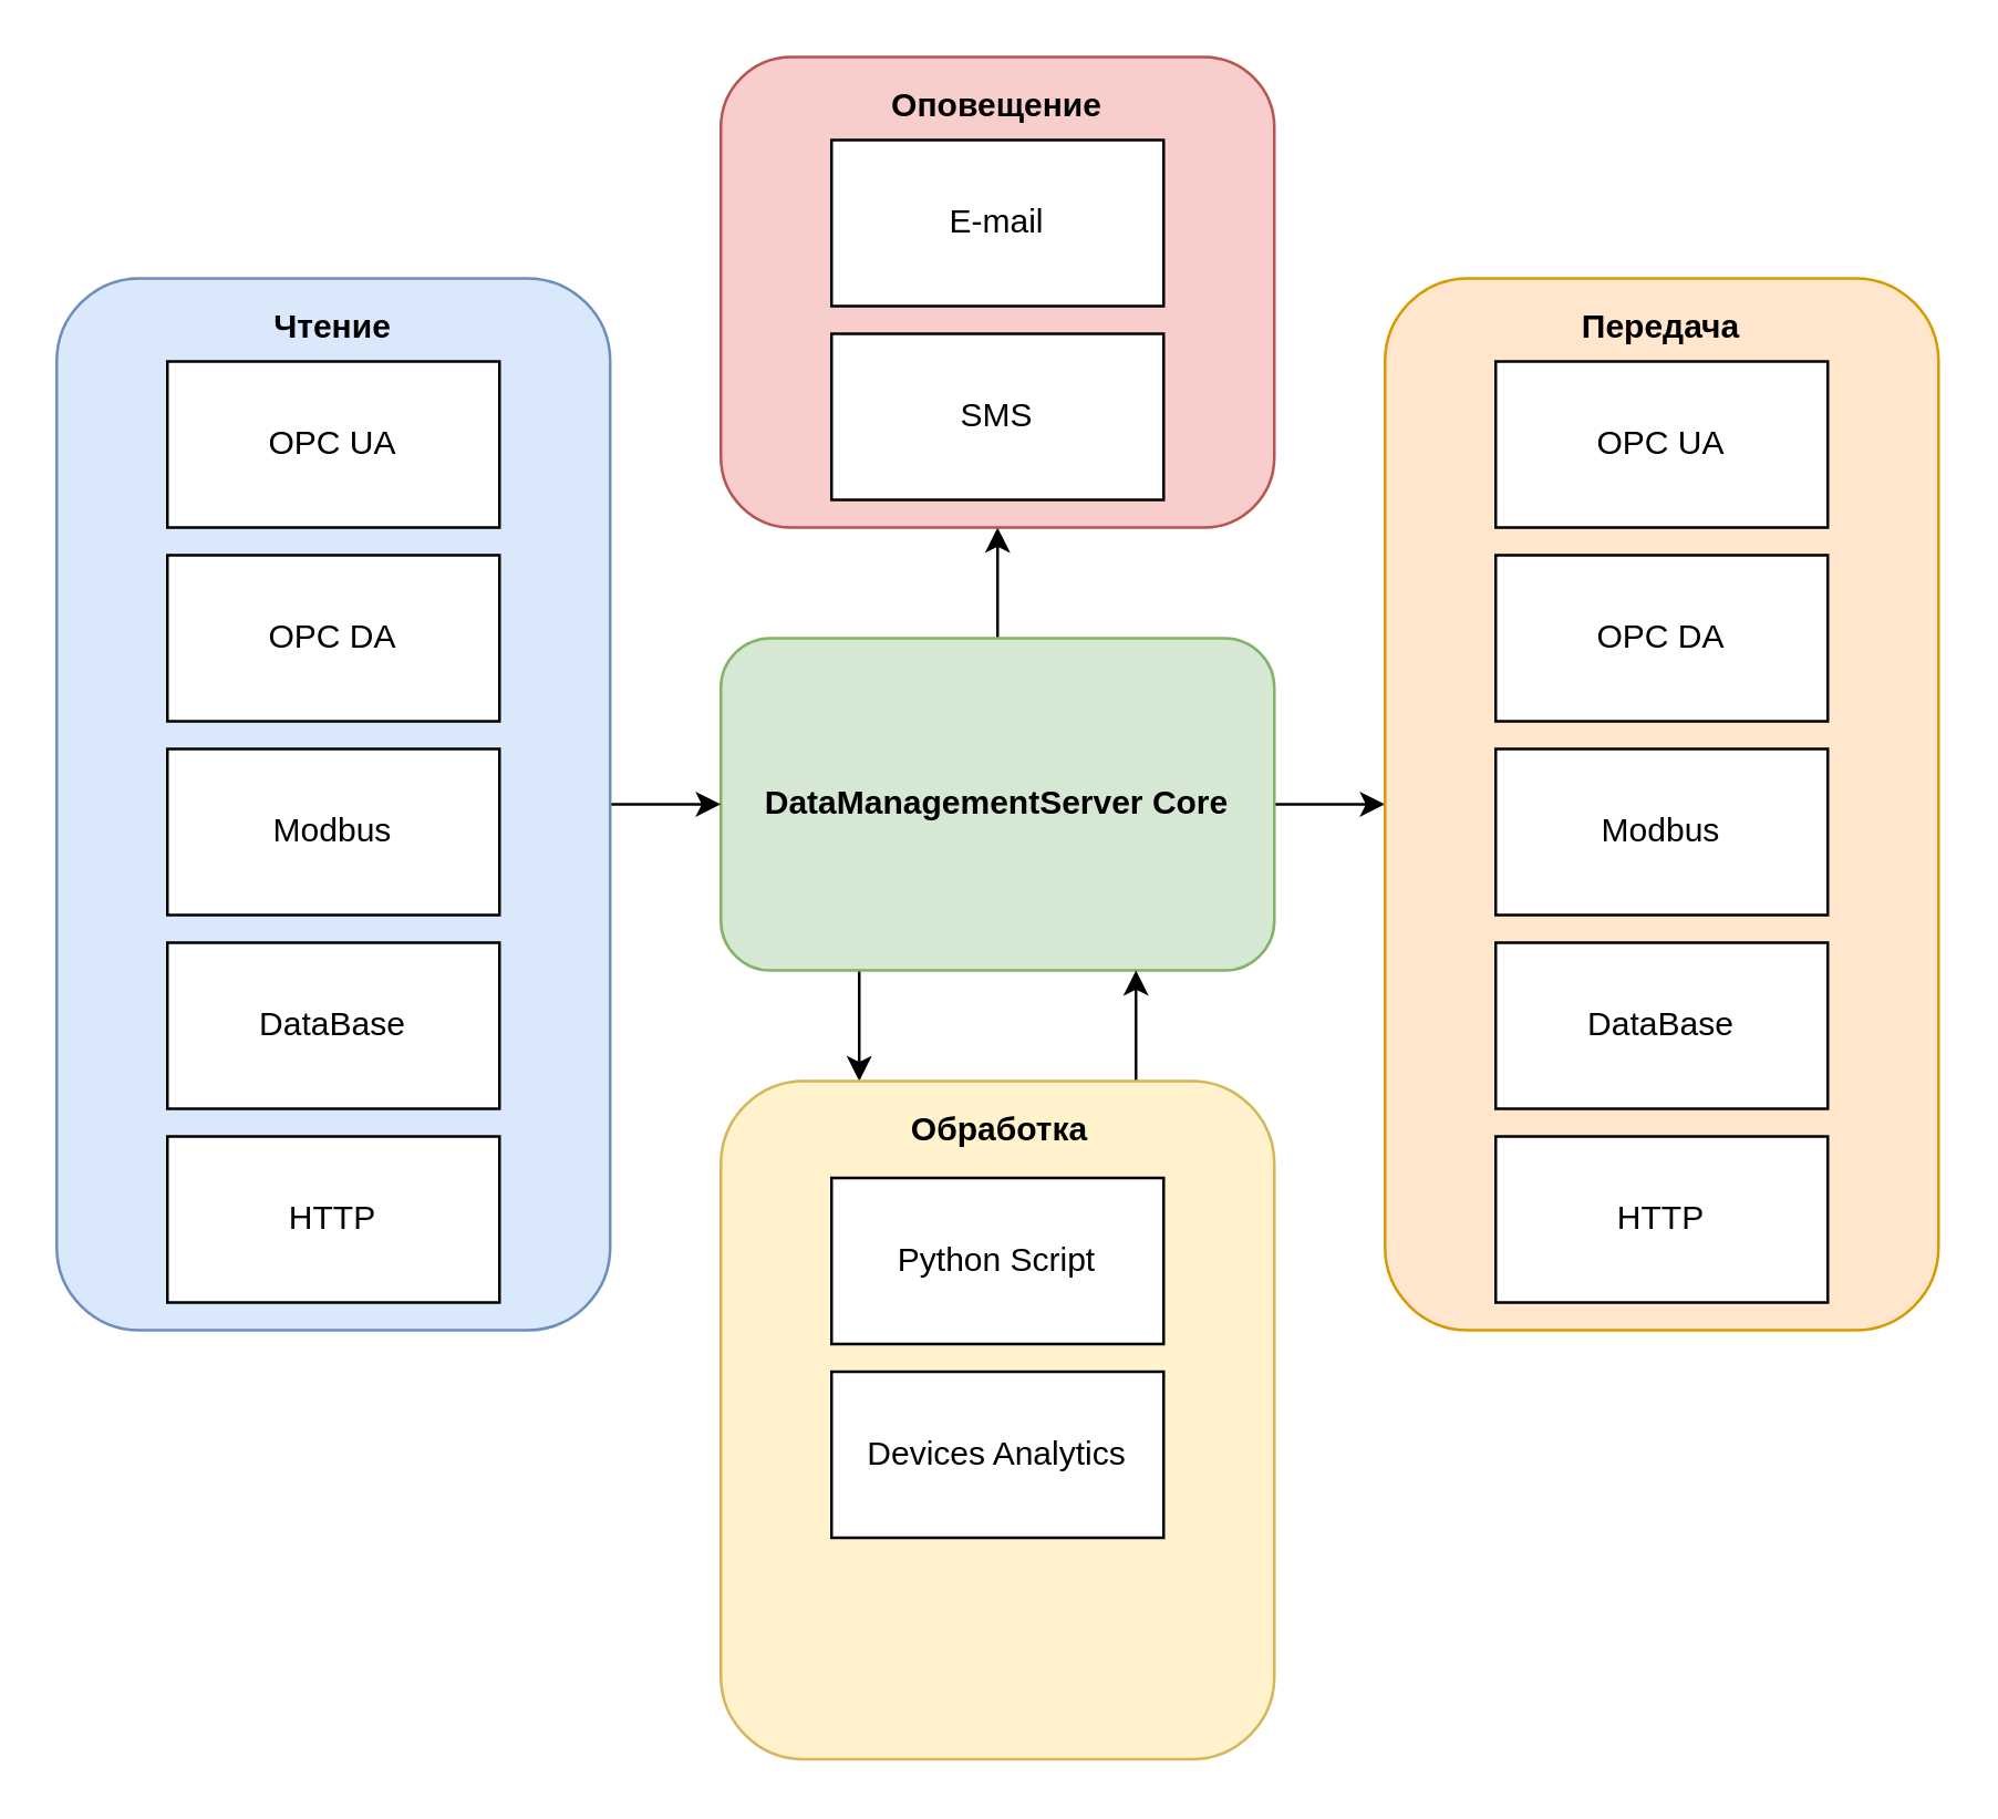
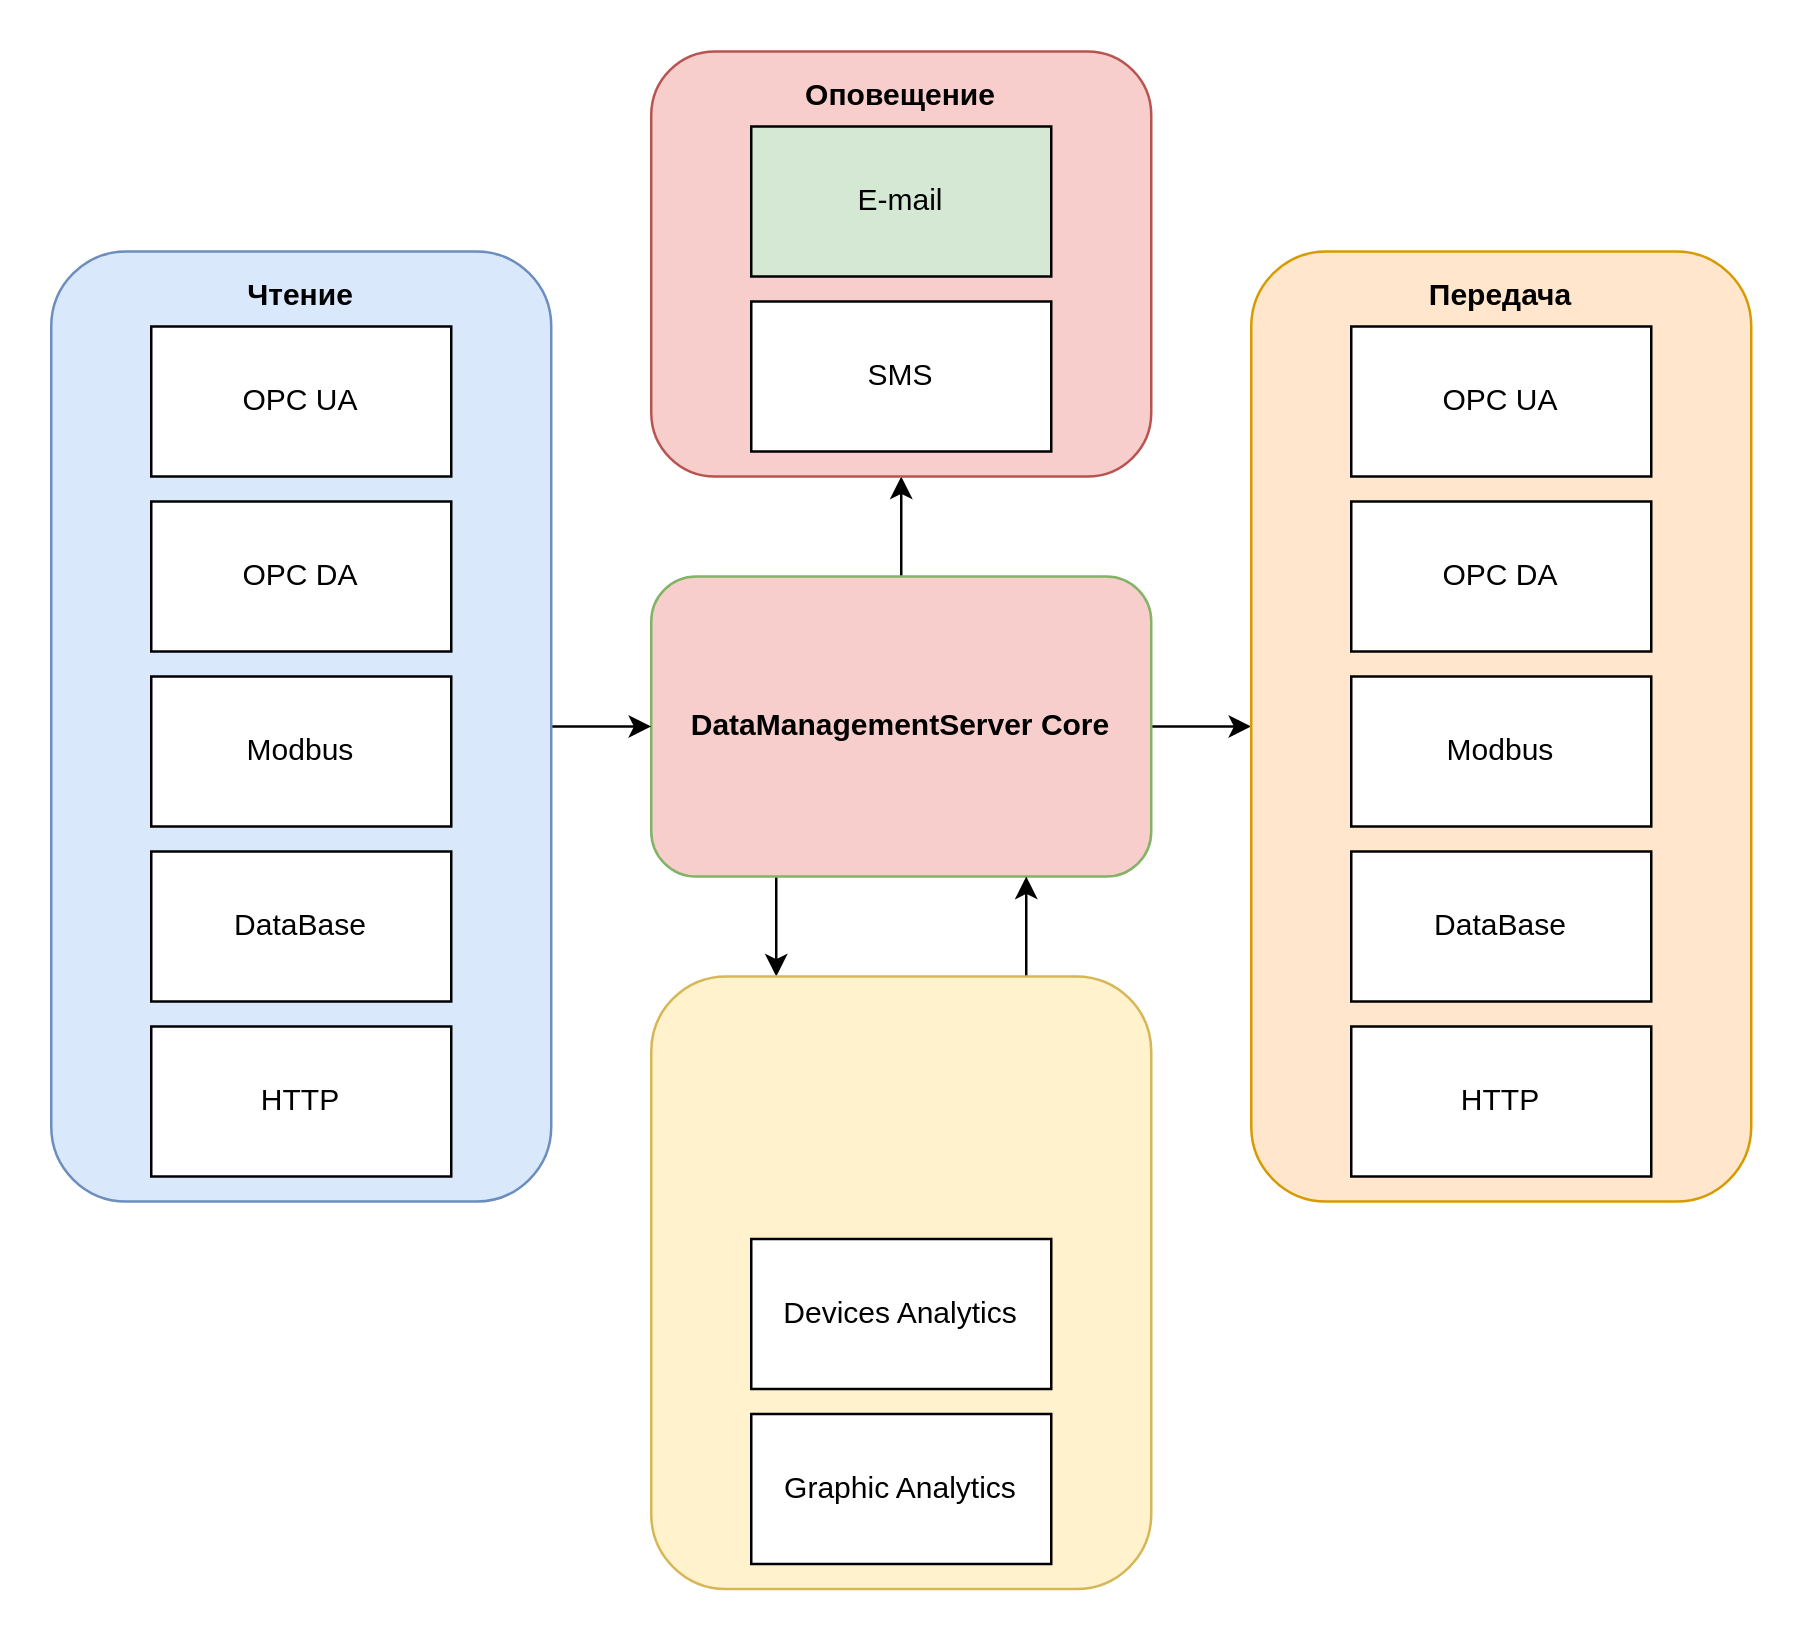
  <mxCell id="0" />
  <mxCell id="1" parent="0" />
  <mxCell id="2" style="edgeStyle=orthogonalEdgeStyle;rounded=0;orthogonalLoop=1;jettySize=auto;html=1;exitX=1;exitY=0.5;exitDx=0;exitDy=0;entryX=0;entryY=0.5;entryDx=0;entryDy=0;" edge="1" parent="1" source="5" target="20"><mxGeometry relative="1" as="geometry" /></mxCell>
  <mxCell id="3" style="edgeStyle=orthogonalEdgeStyle;rounded=0;orthogonalLoop=1;jettySize=auto;html=1;exitX=0.25;exitY=1;exitDx=0;exitDy=0;entryX=0.25;entryY=0;entryDx=0;entryDy=0;" edge="1" parent="1" source="5" target="7"><mxGeometry relative="1" as="geometry" /></mxCell>
  <mxCell id="4" style="edgeStyle=orthogonalEdgeStyle;rounded=0;orthogonalLoop=1;jettySize=auto;html=1;exitX=0.5;exitY=0;exitDx=0;exitDy=0;entryX=0.5;entryY=1;entryDx=0;entryDy=0;" edge="1" parent="1" source="5" target="27"><mxGeometry relative="1" as="geometry" /></mxCell>
- <mxCell id="5" value="DataManagementServer Core" style="rounded=1;whiteSpace=wrap;html=1;fillColor=#d5e8d4;strokeColor=#82b366;fontStyle=1" vertex="1" parent="1"><mxGeometry x="260" y="230" width="200" height="120" as="geometry" /></mxCell>
+ <mxCell id="5" value="DataManagementServer Core" style="rounded=1;whiteSpace=wrap;html=1;fillColor=#f8cecc;strokeColor=#82b366;fontStyle=1;" vertex="1" parent="1"><mxGeometry x="260" y="230" width="200" height="120" as="geometry" /></mxCell>
  <mxCell id="6" style="edgeStyle=orthogonalEdgeStyle;rounded=0;orthogonalLoop=1;jettySize=auto;html=1;exitX=0.75;exitY=0;exitDx=0;exitDy=0;entryX=0.75;entryY=1;entryDx=0;entryDy=0;" edge="1" parent="1" source="7" target="5"><mxGeometry relative="1" as="geometry" /></mxCell>
  <mxCell id="7" value="" style="rounded=1;whiteSpace=wrap;html=1;fillColor=#fff2cc;strokeColor=#d6b656;" vertex="1" parent="1"><mxGeometry x="260" y="390" width="200" height="245" as="geometry" /></mxCell>
- <mxCell id="8" value="Python Script" style="rounded=0;whiteSpace=wrap;html=1;" vertex="1" parent="1"><mxGeometry x="300" y="425" width="120" height="60" as="geometry" /></mxCell>
+ <mxCell id="9" value="Graphic Analytics" style="rounded=0;whiteSpace=wrap;html=1;" vertex="1" parent="1"><mxGeometry x="300" y="565" width="120" height="60" as="geometry" /></mxCell>
  <mxCell id="10" value="Devices Analytics" style="rounded=0;whiteSpace=wrap;html=1;" vertex="1" parent="1"><mxGeometry x="300" y="495" width="120" height="60" as="geometry" /></mxCell>
- <mxCell id="11" value="Обработка" style="text;html=1;align=center;verticalAlign=middle;whiteSpace=wrap;rounded=0;glass=0;shadow=0;fontStyle=1" vertex="1" parent="1"><mxGeometry x="316" y="390" width="90" height="35" as="geometry" /></mxCell>
  <mxCell id="12" style="edgeStyle=orthogonalEdgeStyle;rounded=0;orthogonalLoop=1;jettySize=auto;html=1;exitX=1;exitY=0.5;exitDx=0;exitDy=0;entryX=0;entryY=0.5;entryDx=0;entryDy=0;" edge="1" parent="1" source="13" target="5"><mxGeometry relative="1" as="geometry" /></mxCell>
  <mxCell id="13" value="" style="rounded=1;whiteSpace=wrap;html=1;fillColor=#dae8fc;strokeColor=#6c8ebf;" vertex="1" parent="1"><mxGeometry x="20" y="100" width="200" height="380" as="geometry" /></mxCell>
  <mxCell id="14" value="Чтение" style="text;html=1;align=center;verticalAlign=middle;whiteSpace=wrap;rounded=0;glass=0;shadow=0;fontStyle=1" vertex="1" parent="1"><mxGeometry x="75" y="100" width="90" height="35" as="geometry" /></mxCell>
  <mxCell id="15" value="OPC UA" style="rounded=0;whiteSpace=wrap;html=1;" vertex="1" parent="1"><mxGeometry x="60" y="130" width="120" height="60" as="geometry" /></mxCell>
  <mxCell id="16" value="OPC DA" style="rounded=0;whiteSpace=wrap;html=1;" vertex="1" parent="1"><mxGeometry x="60" y="200" width="120" height="60" as="geometry" /></mxCell>
  <mxCell id="17" value="Modbus" style="rounded=0;whiteSpace=wrap;html=1;" vertex="1" parent="1"><mxGeometry x="60" y="270" width="120" height="60" as="geometry" /></mxCell>
  <mxCell id="18" value="DataBase" style="rounded=0;whiteSpace=wrap;html=1;" vertex="1" parent="1"><mxGeometry x="60" y="340" width="120" height="60" as="geometry" /></mxCell>
  <mxCell id="19" value="HTTP" style="rounded=0;whiteSpace=wrap;html=1;" vertex="1" parent="1"><mxGeometry x="60" y="410" width="120" height="60" as="geometry" /></mxCell>
  <mxCell id="20" value="" style="rounded=1;whiteSpace=wrap;html=1;fillColor=#ffe6cc;strokeColor=#d79b00;" vertex="1" parent="1"><mxGeometry x="500" y="100" width="200" height="380" as="geometry" /></mxCell>
  <mxCell id="21" value="Передача" style="text;html=1;align=center;verticalAlign=middle;whiteSpace=wrap;rounded=0;glass=0;shadow=0;fontStyle=1" vertex="1" parent="1"><mxGeometry x="555" y="100" width="90" height="35" as="geometry" /></mxCell>
  <mxCell id="22" value="OPC UA" style="rounded=0;whiteSpace=wrap;html=1;" vertex="1" parent="1"><mxGeometry x="540" y="130" width="120" height="60" as="geometry" /></mxCell>
  <mxCell id="23" value="OPC DA" style="rounded=0;whiteSpace=wrap;html=1;" vertex="1" parent="1"><mxGeometry x="540" y="200" width="120" height="60" as="geometry" /></mxCell>
  <mxCell id="24" value="Modbus" style="rounded=0;whiteSpace=wrap;html=1;" vertex="1" parent="1"><mxGeometry x="540" y="270" width="120" height="60" as="geometry" /></mxCell>
  <mxCell id="25" value="DataBase" style="rounded=0;whiteSpace=wrap;html=1;" vertex="1" parent="1"><mxGeometry x="540" y="340" width="120" height="60" as="geometry" /></mxCell>
  <mxCell id="26" value="HTTP" style="rounded=0;whiteSpace=wrap;html=1;" vertex="1" parent="1"><mxGeometry x="540" y="410" width="120" height="60" as="geometry" /></mxCell>
  <mxCell id="27" value="" style="rounded=1;whiteSpace=wrap;html=1;fillColor=#f8cecc;strokeColor=#b85450;" vertex="1" parent="1"><mxGeometry x="260" y="20" width="200" height="170" as="geometry" /></mxCell>
  <mxCell id="28" value="Оповещение" style="text;html=1;align=center;verticalAlign=middle;whiteSpace=wrap;rounded=0;glass=0;shadow=0;fontStyle=1" vertex="1" parent="1"><mxGeometry x="315" y="20" width="90" height="35" as="geometry" /></mxCell>
- <mxCell id="29" value="E-mail" style="rounded=0;whiteSpace=wrap;html=1;" vertex="1" parent="1"><mxGeometry x="300" y="50" width="120" height="60" as="geometry" /></mxCell>
+ <mxCell id="29" value="E-mail" style="rounded=0;whiteSpace=wrap;html=1;fillColor=#d5e8d4;" vertex="1" parent="1"><mxGeometry x="300" y="50" width="120" height="60" as="geometry" /></mxCell>
  <mxCell id="30" value="SMS" style="rounded=0;whiteSpace=wrap;html=1;" vertex="1" parent="1"><mxGeometry x="300" y="120" width="120" height="60" as="geometry" /></mxCell>
